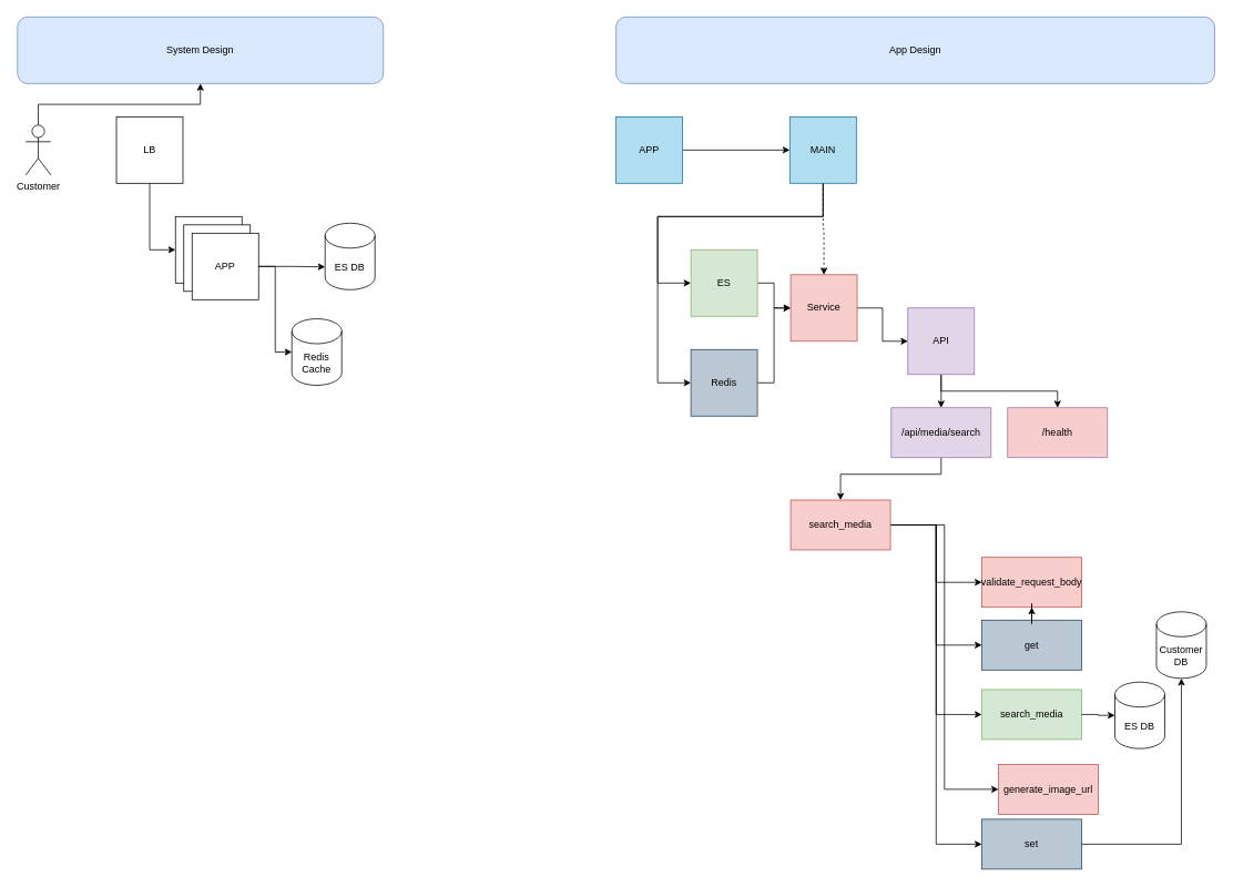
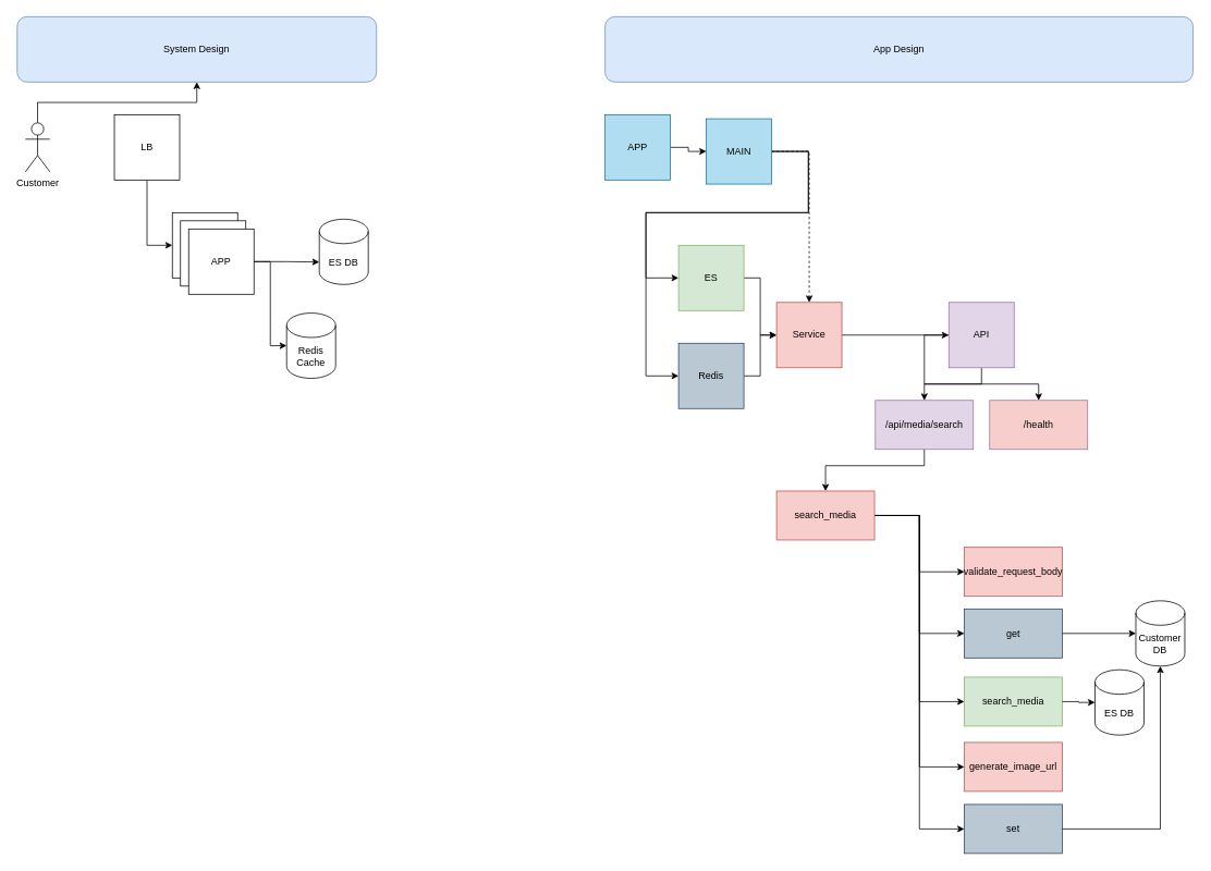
  <mxCell id="0" />
  <mxCell id="1" parent="0" />
  <mxCell id="2" value="System Design" style="rounded=1;whiteSpace=wrap;html=1;fillColor=#dae8fc;strokeColor=#6c8ebf;" parent="1" vertex="1"><mxGeometry x="20" y="20" width="440" height="80" as="geometry" /></mxCell>
  <mxCell id="3" value="ES DB" style="shape=cylinder3;whiteSpace=wrap;html=1;boundedLbl=1;backgroundOutline=1;size=15;" parent="1" vertex="1"><mxGeometry x="390" y="268" width="60" height="80" as="geometry" /></mxCell>
  <mxCell id="4" value="" style="edgeStyle=orthogonalEdgeStyle;rounded=0;orthogonalLoop=1;jettySize=auto;html=1;" edge="1" parent="1" source="5" target="2"><mxGeometry relative="1" as="geometry" /></mxCell>
  <mxCell id="5" value="Customer" style="shape=umlActor;verticalLabelPosition=bottom;verticalAlign=top;html=1;outlineConnect=0;" parent="1" vertex="1"><mxGeometry x="30" y="150" width="30" height="60" as="geometry" /></mxCell>
  <mxCell id="6" value="APP" style="whiteSpace=wrap;html=1;aspect=fixed;" parent="1" vertex="1"><mxGeometry x="210" y="260" width="80" height="80" as="geometry" /></mxCell>
  <mxCell id="7" value="Redis Cache" style="shape=cylinder3;whiteSpace=wrap;html=1;boundedLbl=1;backgroundOutline=1;size=15;" parent="1" vertex="1"><mxGeometry x="350" y="383" width="60" height="80" as="geometry" /></mxCell>
  <mxCell id="8" value="App Design" style="rounded=1;whiteSpace=wrap;html=1;fillColor=#dae8fc;strokeColor=#6c8ebf;" parent="1" vertex="1"><mxGeometry x="740" y="20" width="720" height="80" as="geometry" /></mxCell>
  <mxCell id="9" value="" style="edgeStyle=orthogonalEdgeStyle;rounded=0;orthogonalLoop=1;jettySize=auto;html=1;" parent="1" source="10" target="14" edge="1"><mxGeometry relative="1" as="geometry" /></mxCell>
  <mxCell id="10" value="APP" style="whiteSpace=wrap;html=1;aspect=fixed;fillColor=#b1ddf0;strokeColor=#10739e;" parent="1" vertex="1"><mxGeometry x="740" y="140" width="80" height="80" as="geometry" /></mxCell>
  <mxCell id="11" style="edgeStyle=orthogonalEdgeStyle;rounded=0;orthogonalLoop=1;jettySize=auto;html=1;entryX=0.5;entryY=0;entryDx=0;entryDy=0;dashed=1;" parent="1" source="14" target="21" edge="1"><mxGeometry relative="1" as="geometry" /></mxCell>
  <mxCell id="12" style="edgeStyle=orthogonalEdgeStyle;rounded=0;orthogonalLoop=1;jettySize=auto;html=1;entryX=0;entryY=0.5;entryDx=0;entryDy=0;" parent="1" source="14" target="41" edge="1"><mxGeometry relative="1" as="geometry"><Array as="points"><mxPoint x="989" y="260" /><mxPoint x="790" y="260" /><mxPoint x="790" y="460" /></Array></mxGeometry></mxCell>
  <mxCell id="13" style="edgeStyle=orthogonalEdgeStyle;rounded=0;orthogonalLoop=1;jettySize=auto;html=1;entryX=0;entryY=0.5;entryDx=0;entryDy=0;" parent="1" source="14" target="19" edge="1"><mxGeometry relative="1" as="geometry"><Array as="points"><mxPoint x="989" y="260" /><mxPoint x="790" y="260" /><mxPoint x="790" y="340" /></Array></mxGeometry></mxCell>
- <mxCell id="14" value="MAIN" style="whiteSpace=wrap;html=1;aspect=fixed;fillColor=#b1ddf0;strokeColor=#10739e;" parent="1" vertex="1"><mxGeometry x="949" y="140" width="80" height="80" as="geometry" /></mxCell>
+ <mxCell id="14" value="MAIN" style="whiteSpace=wrap;html=1;aspect=fixed;fillColor=#b1ddf0;strokeColor=#10739e;" parent="1" vertex="1"><mxGeometry x="864" y="145" width="80" height="80" as="geometry" /></mxCell>
  <mxCell id="15" style="edgeStyle=orthogonalEdgeStyle;rounded=0;orthogonalLoop=1;jettySize=auto;html=1;entryX=0.5;entryY=0;entryDx=0;entryDy=0;" parent="1" source="17" target="23" edge="1"><mxGeometry relative="1" as="geometry" /></mxCell>
  <mxCell id="16" style="edgeStyle=orthogonalEdgeStyle;rounded=0;orthogonalLoop=1;jettySize=auto;html=1;" parent="1" source="17" target="24" edge="1"><mxGeometry relative="1" as="geometry"><Array as="points"><mxPoint x="1131" y="470" /><mxPoint x="1271" y="470" /></Array></mxGeometry></mxCell>
- <mxCell id="17" value="API" style="whiteSpace=wrap;html=1;aspect=fixed;fillColor=#e1d5e7;strokeColor=#9673a6;" parent="1" vertex="1"><mxGeometry x="1091" y="370" width="80" height="80" as="geometry" /></mxCell>
+ <mxCell id="17" value="API" style="whiteSpace=wrap;html=1;aspect=fixed;fillColor=#e1d5e7;strokeColor=#9673a6;" parent="1" vertex="1"><mxGeometry x="1161" y="370" width="80" height="80" as="geometry" /></mxCell>
  <mxCell id="18" value="" style="edgeStyle=orthogonalEdgeStyle;rounded=0;orthogonalLoop=1;jettySize=auto;html=1;" parent="1" source="19" target="21" edge="1"><mxGeometry relative="1" as="geometry" /></mxCell>
  <mxCell id="19" value="ES" style="whiteSpace=wrap;html=1;aspect=fixed;fillColor=#d5e8d4;strokeColor=#82b366;" parent="1" vertex="1"><mxGeometry x="830" y="300" width="80" height="80" as="geometry" /></mxCell>
  <mxCell id="20" value="" style="edgeStyle=orthogonalEdgeStyle;rounded=0;orthogonalLoop=1;jettySize=auto;html=1;" parent="1" source="21" target="17" edge="1"><mxGeometry relative="1" as="geometry" /></mxCell>
- <mxCell id="21" value="Service" style="whiteSpace=wrap;html=1;aspect=fixed;fillColor=#f8cecc;strokeColor=#b85450;" parent="1" vertex="1"><mxGeometry x="950" y="330" width="80" height="80" as="geometry" /></mxCell>
+ <mxCell id="21" value="Service" style="whiteSpace=wrap;html=1;aspect=fixed;fillColor=#f8cecc;strokeColor=#b85450;" parent="1" vertex="1"><mxGeometry x="950" y="370" width="80" height="80" as="geometry" /></mxCell>
  <mxCell id="22" style="edgeStyle=orthogonalEdgeStyle;rounded=0;orthogonalLoop=1;jettySize=auto;html=1;entryX=0.5;entryY=0;entryDx=0;entryDy=0;" parent="1" source="23" target="30" edge="1"><mxGeometry relative="1" as="geometry"><Array as="points"><mxPoint x="1131" y="570" /><mxPoint x="1010" y="570" /></Array></mxGeometry></mxCell>
  <mxCell id="23" value="/api/media/search" style="whiteSpace=wrap;html=1;fillColor=#e1d5e7;strokeColor=#9673a6;" parent="1" vertex="1"><mxGeometry x="1071" y="490" width="120" height="60" as="geometry" /></mxCell>
  <mxCell id="24" value="/health" style="whiteSpace=wrap;html=1;fillColor=#f8cecc;strokeColor=#9673a6;" parent="1" vertex="1"><mxGeometry x="1211" y="490" width="120" height="60" as="geometry" /></mxCell>
  <mxCell id="25" style="edgeStyle=orthogonalEdgeStyle;rounded=0;orthogonalLoop=1;jettySize=auto;html=1;entryX=0;entryY=0.5;entryDx=0;entryDy=0;" parent="1" source="30" target="43" edge="1"><mxGeometry relative="1" as="geometry" /></mxCell>
  <mxCell id="26" style="edgeStyle=orthogonalEdgeStyle;rounded=0;orthogonalLoop=1;jettySize=auto;html=1;entryX=0;entryY=0.5;entryDx=0;entryDy=0;" parent="1" source="30" target="44" edge="1"><mxGeometry relative="1" as="geometry" /></mxCell>
  <mxCell id="27" style="edgeStyle=orthogonalEdgeStyle;rounded=0;orthogonalLoop=1;jettySize=auto;html=1;entryX=0;entryY=0.5;entryDx=0;entryDy=0;" parent="1" source="30" target="31" edge="1"><mxGeometry relative="1" as="geometry" /></mxCell>
  <mxCell id="28" style="edgeStyle=orthogonalEdgeStyle;rounded=0;orthogonalLoop=1;jettySize=auto;html=1;entryX=0;entryY=0.5;entryDx=0;entryDy=0;" parent="1" source="30" target="32" edge="1"><mxGeometry relative="1" as="geometry" /></mxCell>
  <mxCell id="29" style="edgeStyle=orthogonalEdgeStyle;rounded=0;orthogonalLoop=1;jettySize=auto;html=1;entryX=0;entryY=0.5;entryDx=0;entryDy=0;" parent="1" source="30" target="45" edge="1"><mxGeometry relative="1" as="geometry" /></mxCell>
  <mxCell id="30" value="search_media" style="whiteSpace=wrap;html=1;fillColor=#f8cecc;strokeColor=#b85450;" parent="1" vertex="1"><mxGeometry x="950" y="601" width="120" height="60" as="geometry" /></mxCell>
  <mxCell id="31" value="search_media" style="whiteSpace=wrap;html=1;fillColor=#d5e8d4;strokeColor=#82b366;" parent="1" vertex="1"><mxGeometry x="1180" y="829" width="120" height="60" as="geometry" /></mxCell>
- <mxCell id="32" value="generate_image_url" style="whiteSpace=wrap;html=1;fillColor=#f8cecc;strokeColor=#b85450;" parent="1" vertex="1"><mxGeometry x="1200" y="919" width="120" height="60" as="geometry" /></mxCell>
+ <mxCell id="32" value="generate_image_url" style="whiteSpace=wrap;html=1;fillColor=#f8cecc;strokeColor=#b85450;" parent="1" vertex="1"><mxGeometry x="1180" y="909" width="120" height="60" as="geometry" /></mxCell>
  <mxCell id="33" value="ES DB" style="shape=cylinder3;whiteSpace=wrap;html=1;boundedLbl=1;backgroundOutline=1;size=15;" parent="1" vertex="1"><mxGeometry x="1340" y="820" width="60" height="80" as="geometry" /></mxCell>
  <mxCell id="34" value="APP" style="whiteSpace=wrap;html=1;aspect=fixed;" parent="1" vertex="1"><mxGeometry x="220" y="270" width="80" height="80" as="geometry" /></mxCell>
  <mxCell id="35" value="APP" style="whiteSpace=wrap;html=1;aspect=fixed;" parent="1" vertex="1"><mxGeometry x="230" y="280" width="80" height="80" as="geometry" /></mxCell>
  <mxCell id="36" style="edgeStyle=orthogonalEdgeStyle;rounded=0;orthogonalLoop=1;jettySize=auto;html=1;entryX=0;entryY=0;entryDx=0;entryDy=52.5;entryPerimeter=0;" parent="1" source="35" target="3" edge="1"><mxGeometry relative="1" as="geometry" /></mxCell>
  <mxCell id="37" style="edgeStyle=orthogonalEdgeStyle;rounded=0;orthogonalLoop=1;jettySize=auto;html=1;entryX=0;entryY=0.5;entryDx=0;entryDy=0;entryPerimeter=0;" parent="1" source="35" target="7" edge="1"><mxGeometry relative="1" as="geometry" /></mxCell>
  <mxCell id="38" style="edgeStyle=orthogonalEdgeStyle;rounded=0;orthogonalLoop=1;jettySize=auto;html=1;entryX=0;entryY=0.5;entryDx=0;entryDy=0;" parent="1" source="39" target="6" edge="1"><mxGeometry relative="1" as="geometry" /></mxCell>
  <mxCell id="39" value="LB" style="whiteSpace=wrap;html=1;aspect=fixed;" parent="1" vertex="1"><mxGeometry x="139" y="140" width="80" height="80" as="geometry" /></mxCell>
  <mxCell id="40" style="edgeStyle=orthogonalEdgeStyle;rounded=0;orthogonalLoop=1;jettySize=auto;html=1;entryX=0;entryY=0.5;entryDx=0;entryDy=0;" parent="1" source="41" target="21" edge="1"><mxGeometry relative="1" as="geometry" /></mxCell>
  <mxCell id="41" value="Redis" style="whiteSpace=wrap;html=1;aspect=fixed;fillColor=#bac8d3;strokeColor=#23445d;" parent="1" vertex="1"><mxGeometry x="830" y="420" width="80" height="80" as="geometry" /></mxCell>
  <mxCell id="42" value="Customer DB" style="shape=cylinder3;whiteSpace=wrap;html=1;boundedLbl=1;backgroundOutline=1;size=15;" parent="1" vertex="1"><mxGeometry x="1390" y="735.5" width="60" height="80" as="geometry" /></mxCell>
  <mxCell id="43" value="validate_request_body" style="whiteSpace=wrap;html=1;fillColor=#f8cecc;strokeColor=#b85450;" parent="1" vertex="1"><mxGeometry x="1180" y="670" width="120" height="60" as="geometry" /></mxCell>
  <mxCell id="44" value="get" style="whiteSpace=wrap;html=1;fillColor=#bac8d3;strokeColor=#23445d;" parent="1" vertex="1"><mxGeometry x="1180" y="745.5" width="120" height="60" as="geometry" /></mxCell>
  <mxCell id="45" value="set" style="whiteSpace=wrap;html=1;fillColor=#bac8d3;strokeColor=#23445d;" parent="1" vertex="1"><mxGeometry x="1180" y="985" width="120" height="60" as="geometry" /></mxCell>
- <mxCell id="46" style="edgeStyle=orthogonalEdgeStyle;rounded=0;orthogonalLoop=1;jettySize=auto;html=1;" parent="1" source="44" target="43" edge="1"><mxGeometry relative="1" as="geometry" /></mxCell>
+ <mxCell id="46" style="edgeStyle=orthogonalEdgeStyle;rounded=0;orthogonalLoop=1;jettySize=auto;html=1;entryX=0;entryY=0.5;entryDx=0;entryDy=0;entryPerimeter=0;" parent="1" source="44" target="42" edge="1"><mxGeometry relative="1" as="geometry" /></mxCell>
  <mxCell id="47" style="edgeStyle=orthogonalEdgeStyle;rounded=0;orthogonalLoop=1;jettySize=auto;html=1;entryX=0;entryY=0.5;entryDx=0;entryDy=0;entryPerimeter=0;" parent="1" source="31" target="33" edge="1"><mxGeometry relative="1" as="geometry" /></mxCell>
  <mxCell id="48" style="edgeStyle=orthogonalEdgeStyle;rounded=0;orthogonalLoop=1;jettySize=auto;html=1;entryX=0.5;entryY=1;entryDx=0;entryDy=0;entryPerimeter=0;" parent="1" source="45" target="42" edge="1"><mxGeometry relative="1" as="geometry" /></mxCell>
